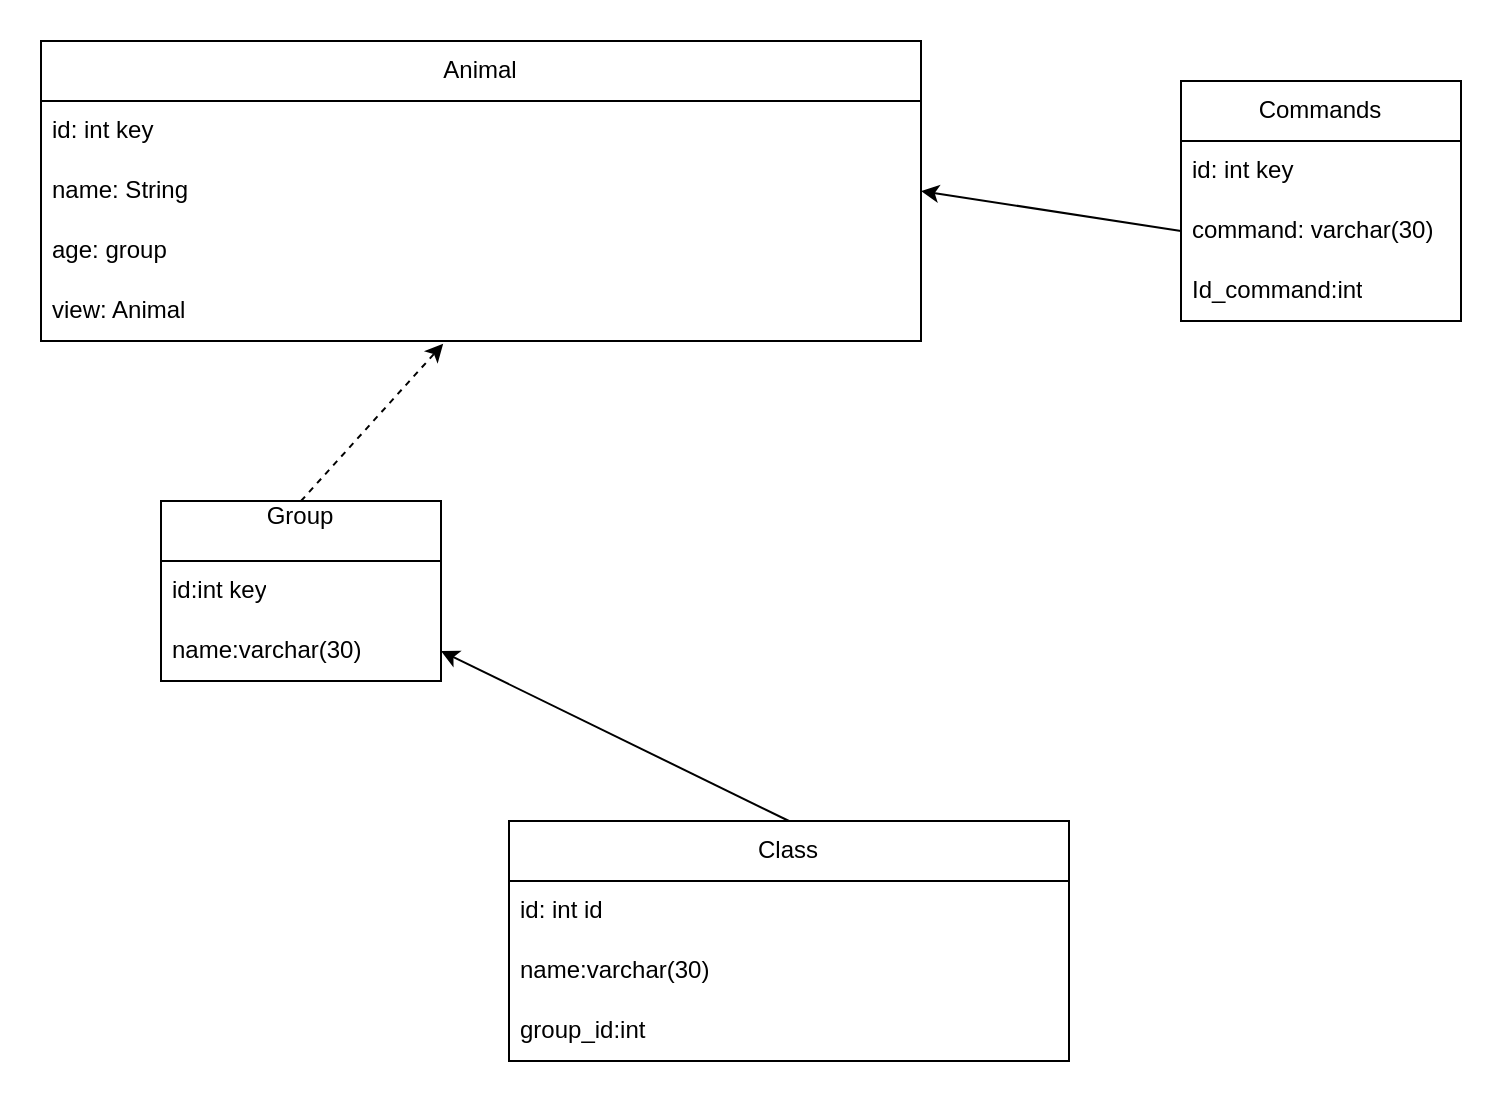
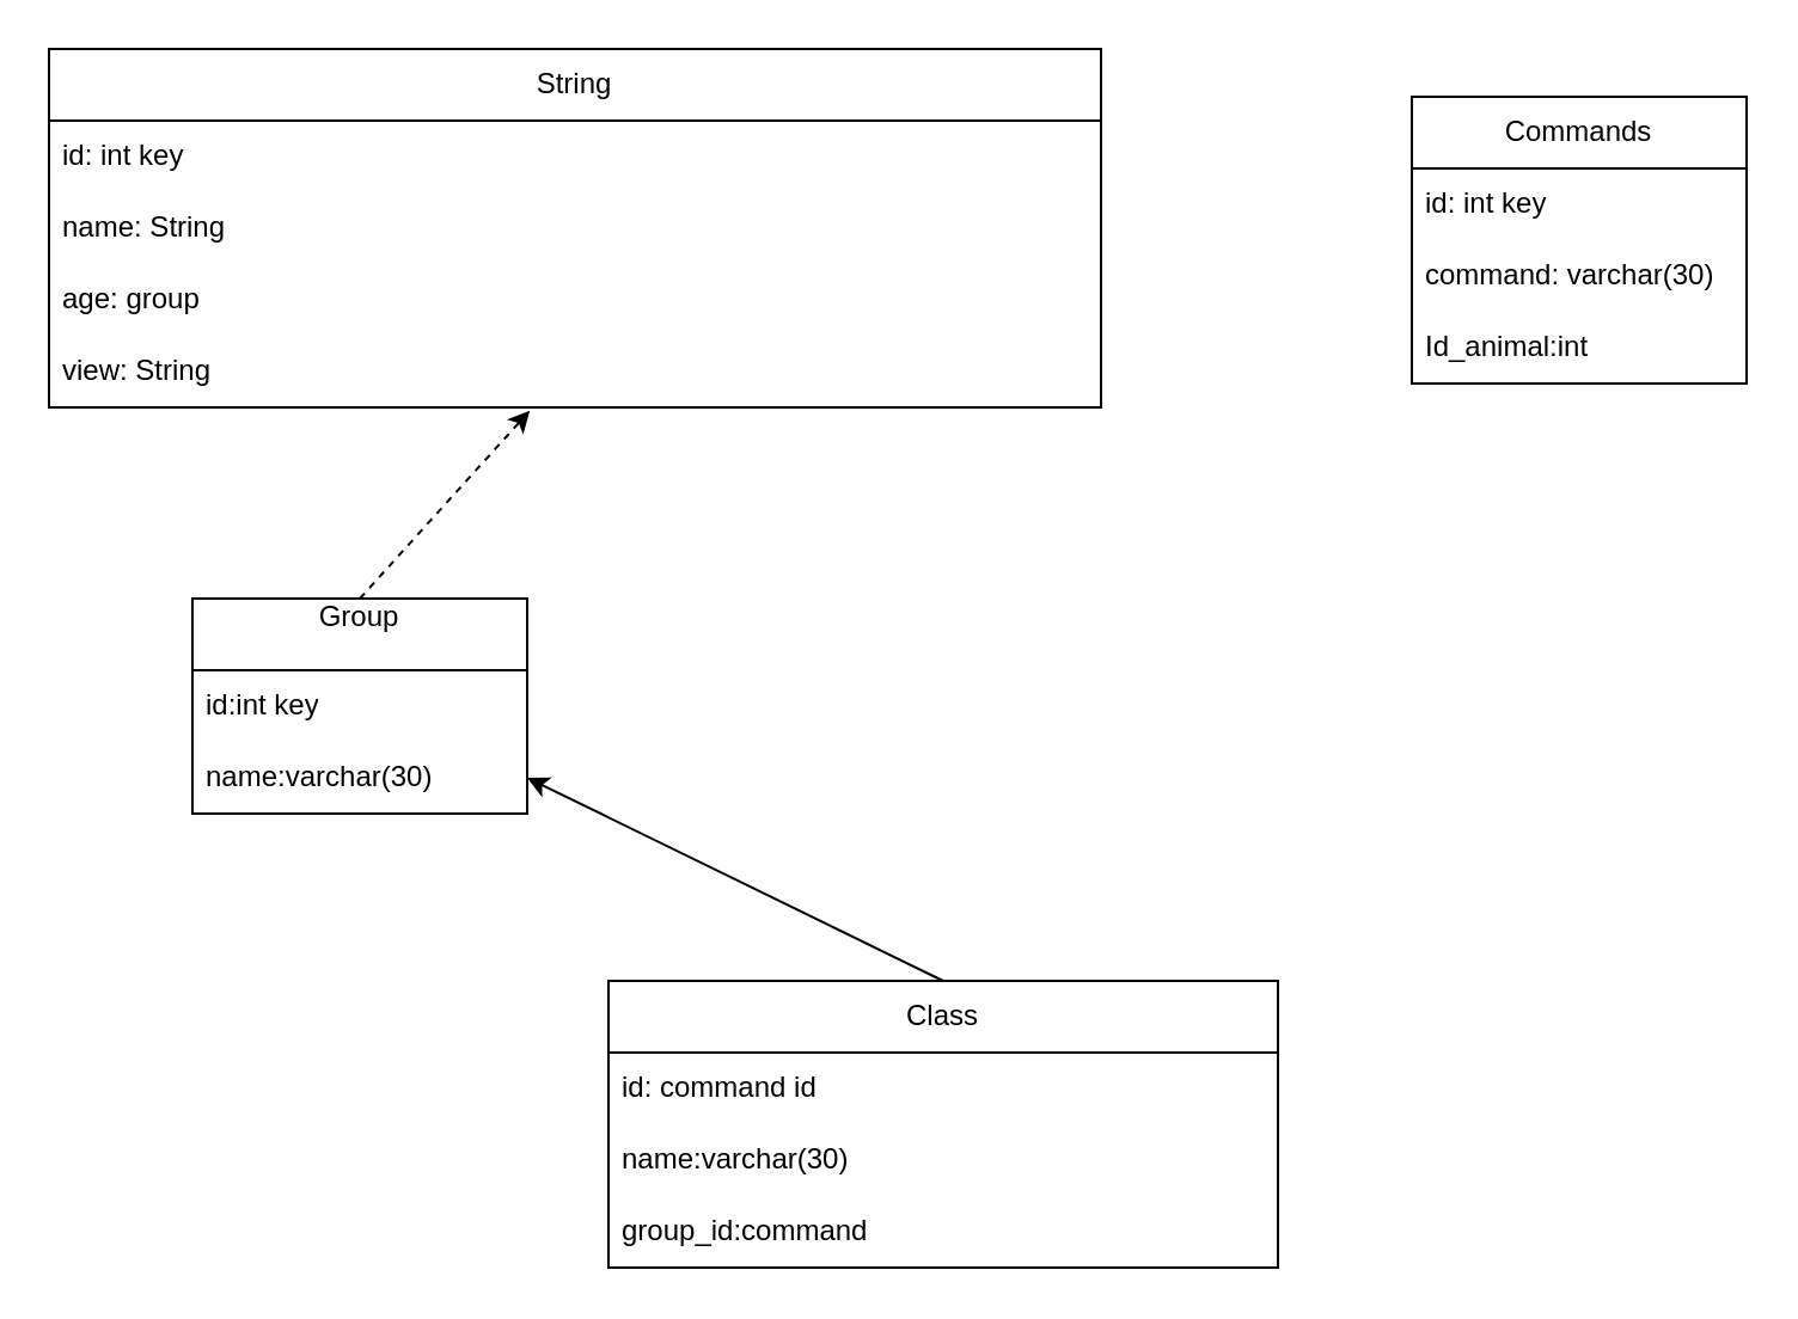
  <mxCell id="0" />
  <mxCell id="1" parent="0" />
- <mxCell id="2" value="Animal" style="swimlane;fontStyle=0;childLayout=stackLayout;horizontal=1;startSize=30;horizontalStack=0;resizeParent=1;resizeParentMax=0;resizeLast=0;collapsible=1;marginBottom=0;whiteSpace=wrap;html=1;" parent="1" vertex="1"><mxGeometry x="20" y="20" width="440" height="150" as="geometry" /></mxCell>
+ <mxCell id="2" value="String" style="swimlane;fontStyle=0;childLayout=stackLayout;horizontal=1;startSize=30;horizontalStack=0;resizeParent=1;resizeParentMax=0;resizeLast=0;collapsible=1;marginBottom=0;whiteSpace=wrap;html=1;" parent="1" vertex="1"><mxGeometry x="20" y="20" width="440" height="150" as="geometry" /></mxCell>
  <mxCell id="3" value="id: int key" style="text;strokeColor=none;fillColor=none;align=left;verticalAlign=middle;spacingLeft=4;spacingRight=4;overflow=hidden;points=[[0,0.5],[1,0.5]];portConstraint=eastwest;rotatable=0;whiteSpace=wrap;html=1;" parent="2" vertex="1"><mxGeometry y="30" width="440" height="30" as="geometry" /></mxCell>
  <mxCell id="4" value="name: String" style="text;strokeColor=none;fillColor=none;align=left;verticalAlign=middle;spacingLeft=4;spacingRight=4;overflow=hidden;points=[[0,0.5],[1,0.5]];portConstraint=eastwest;rotatable=0;whiteSpace=wrap;html=1;" parent="2" vertex="1"><mxGeometry y="60" width="440" height="30" as="geometry" /></mxCell>
  <mxCell id="5" value="age: group" style="text;strokeColor=none;fillColor=none;align=left;verticalAlign=middle;spacingLeft=4;spacingRight=4;overflow=hidden;points=[[0,0.5],[1,0.5]];portConstraint=eastwest;rotatable=0;whiteSpace=wrap;html=1;" parent="2" vertex="1"><mxGeometry y="90" width="440" height="30" as="geometry" /></mxCell>
- <mxCell id="6" value="view: Animal" style="text;strokeColor=none;fillColor=none;align=left;verticalAlign=middle;spacingLeft=4;spacingRight=4;overflow=hidden;points=[[0,0.5],[1,0.5]];portConstraint=eastwest;rotatable=0;whiteSpace=wrap;html=1;" parent="2" vertex="1"><mxGeometry y="120" width="440" height="30" as="geometry" /></mxCell>
+ <mxCell id="6" value="view: String" style="text;strokeColor=none;fillColor=none;align=left;verticalAlign=middle;spacingLeft=4;spacingRight=4;overflow=hidden;points=[[0,0.5],[1,0.5]];portConstraint=eastwest;rotatable=0;whiteSpace=wrap;html=1;" parent="2" vertex="1"><mxGeometry y="120" width="440" height="30" as="geometry" /></mxCell>
  <mxCell id="7" value="Commands" style="swimlane;fontStyle=0;childLayout=stackLayout;horizontal=1;startSize=30;horizontalStack=0;resizeParent=1;resizeParentMax=0;resizeLast=0;collapsible=1;marginBottom=0;whiteSpace=wrap;html=1;" parent="1" vertex="1"><mxGeometry x="590" y="40" width="140" height="120" as="geometry" /></mxCell>
  <mxCell id="8" value="id: int key" style="text;strokeColor=none;fillColor=none;align=left;verticalAlign=middle;spacingLeft=4;spacingRight=4;overflow=hidden;points=[[0,0.5],[1,0.5]];portConstraint=eastwest;rotatable=0;whiteSpace=wrap;html=1;" parent="7" vertex="1"><mxGeometry y="30" width="140" height="30" as="geometry" /></mxCell>
  <mxCell id="9" value="command: varchar(30)" style="text;strokeColor=none;fillColor=none;align=left;verticalAlign=middle;spacingLeft=4;spacingRight=4;overflow=hidden;points=[[0,0.5],[1,0.5]];portConstraint=eastwest;rotatable=0;whiteSpace=wrap;html=1;" parent="7" vertex="1"><mxGeometry y="60" width="140" height="30" as="geometry" /></mxCell>
- <mxCell id="10" value="Id_command:int" style="text;strokeColor=none;fillColor=none;align=left;verticalAlign=middle;spacingLeft=4;spacingRight=4;overflow=hidden;points=[[0,0.5],[1,0.5]];portConstraint=eastwest;rotatable=0;whiteSpace=wrap;html=1;" parent="7" vertex="1"><mxGeometry y="90" width="140" height="30" as="geometry" /></mxCell>
+ <mxCell id="10" value="Id_animal:int" style="text;strokeColor=none;fillColor=none;align=left;verticalAlign=middle;spacingLeft=4;spacingRight=4;overflow=hidden;points=[[0,0.5],[1,0.5]];portConstraint=eastwest;rotatable=0;whiteSpace=wrap;html=1;" parent="7" vertex="1"><mxGeometry y="90" width="140" height="30" as="geometry" /></mxCell>
  <mxCell id="11" value="&lt;div&gt;Class&lt;/div&gt;" style="swimlane;fontStyle=0;childLayout=stackLayout;horizontal=1;startSize=30;horizontalStack=0;resizeParent=1;resizeParentMax=0;resizeLast=0;collapsible=1;marginBottom=0;whiteSpace=wrap;html=1;" parent="1" vertex="1"><mxGeometry x="254" y="410" width="280" height="120" as="geometry" /></mxCell>
- <mxCell id="12" value="id: int id" style="text;strokeColor=none;fillColor=none;align=left;verticalAlign=middle;spacingLeft=4;spacingRight=4;overflow=hidden;points=[[0,0.5],[1,0.5]];portConstraint=eastwest;rotatable=0;whiteSpace=wrap;html=1;" parent="11" vertex="1"><mxGeometry y="30" width="280" height="30" as="geometry" /></mxCell>
+ <mxCell id="12" value="id: command id" style="text;strokeColor=none;fillColor=none;align=left;verticalAlign=middle;spacingLeft=4;spacingRight=4;overflow=hidden;points=[[0,0.5],[1,0.5]];portConstraint=eastwest;rotatable=0;whiteSpace=wrap;html=1;" parent="11" vertex="1"><mxGeometry y="30" width="280" height="30" as="geometry" /></mxCell>
  <mxCell id="13" value="name:varchar(30)" style="text;strokeColor=none;fillColor=none;align=left;verticalAlign=middle;spacingLeft=4;spacingRight=4;overflow=hidden;points=[[0,0.5],[1,0.5]];portConstraint=eastwest;rotatable=0;whiteSpace=wrap;html=1;" parent="11" vertex="1"><mxGeometry y="60" width="280" height="30" as="geometry" /></mxCell>
- <mxCell id="14" value="group_id:int" style="text;strokeColor=none;fillColor=none;align=left;verticalAlign=middle;spacingLeft=4;spacingRight=4;overflow=hidden;points=[[0,0.5],[1,0.5]];portConstraint=eastwest;rotatable=0;whiteSpace=wrap;html=1;" parent="11" vertex="1"><mxGeometry y="90" width="280" height="30" as="geometry" /></mxCell>
- <mxCell id="15" value="" style="endArrow=classic;html=1;rounded=0;entryX=1;entryY=0.5;entryDx=0;entryDy=0;exitX=0;exitY=0.5;exitDx=0;exitDy=0;" parent="1" source="9" target="4" edge="1"><mxGeometry width="50" height="50" relative="1" as="geometry"><mxPoint x="490" y="120" as="sourcePoint" /><mxPoint x="540" y="70" as="targetPoint" /></mxGeometry></mxCell>
+ <mxCell id="14" value="group_id:command" style="text;strokeColor=none;fillColor=none;align=left;verticalAlign=middle;spacingLeft=4;spacingRight=4;overflow=hidden;points=[[0,0.5],[1,0.5]];portConstraint=eastwest;rotatable=0;whiteSpace=wrap;html=1;" parent="11" vertex="1"><mxGeometry y="90" width="280" height="30" as="geometry" /></mxCell>
  <mxCell id="16" value="Group&lt;div&gt;&lt;br&gt;&lt;/div&gt;" style="swimlane;fontStyle=0;childLayout=stackLayout;horizontal=1;startSize=30;horizontalStack=0;resizeParent=1;resizeParentMax=0;resizeLast=0;collapsible=1;marginBottom=0;whiteSpace=wrap;html=1;" vertex="1" parent="1"><mxGeometry x="80" y="250" width="140" height="90" as="geometry" /></mxCell>
  <mxCell id="17" value="id:int key" style="text;strokeColor=none;fillColor=none;align=left;verticalAlign=middle;spacingLeft=4;spacingRight=4;overflow=hidden;points=[[0,0.5],[1,0.5]];portConstraint=eastwest;rotatable=0;whiteSpace=wrap;html=1;" vertex="1" parent="16"><mxGeometry y="30" width="140" height="30" as="geometry" /></mxCell>
  <mxCell id="18" value="name:varchar(30)" style="text;strokeColor=none;fillColor=none;align=left;verticalAlign=middle;spacingLeft=4;spacingRight=4;overflow=hidden;points=[[0,0.5],[1,0.5]];portConstraint=eastwest;rotatable=0;whiteSpace=wrap;html=1;" vertex="1" parent="16"><mxGeometry y="60" width="140" height="30" as="geometry" /></mxCell>
  <mxCell id="19" value="" style="endArrow=classic;html=1;rounded=0;exitX=0.5;exitY=0;exitDx=0;exitDy=0;entryX=0.457;entryY=1.047;entryDx=0;entryDy=0;entryPerimeter=0;dashed=1;" edge="1" parent="1" source="16" target="6"><mxGeometry width="50" height="50" relative="1" as="geometry"><mxPoint x="370" y="350" as="sourcePoint" /><mxPoint x="420" y="300" as="targetPoint" /></mxGeometry></mxCell>
  <mxCell id="20" value="" style="endArrow=classic;html=1;rounded=0;exitX=0.5;exitY=0;exitDx=0;exitDy=0;entryX=1;entryY=0.5;entryDx=0;entryDy=0;" edge="1" parent="1" source="11" target="18"><mxGeometry width="50" height="50" relative="1" as="geometry"><mxPoint x="370" y="350" as="sourcePoint" /><mxPoint x="420" y="300" as="targetPoint" /></mxGeometry></mxCell>
